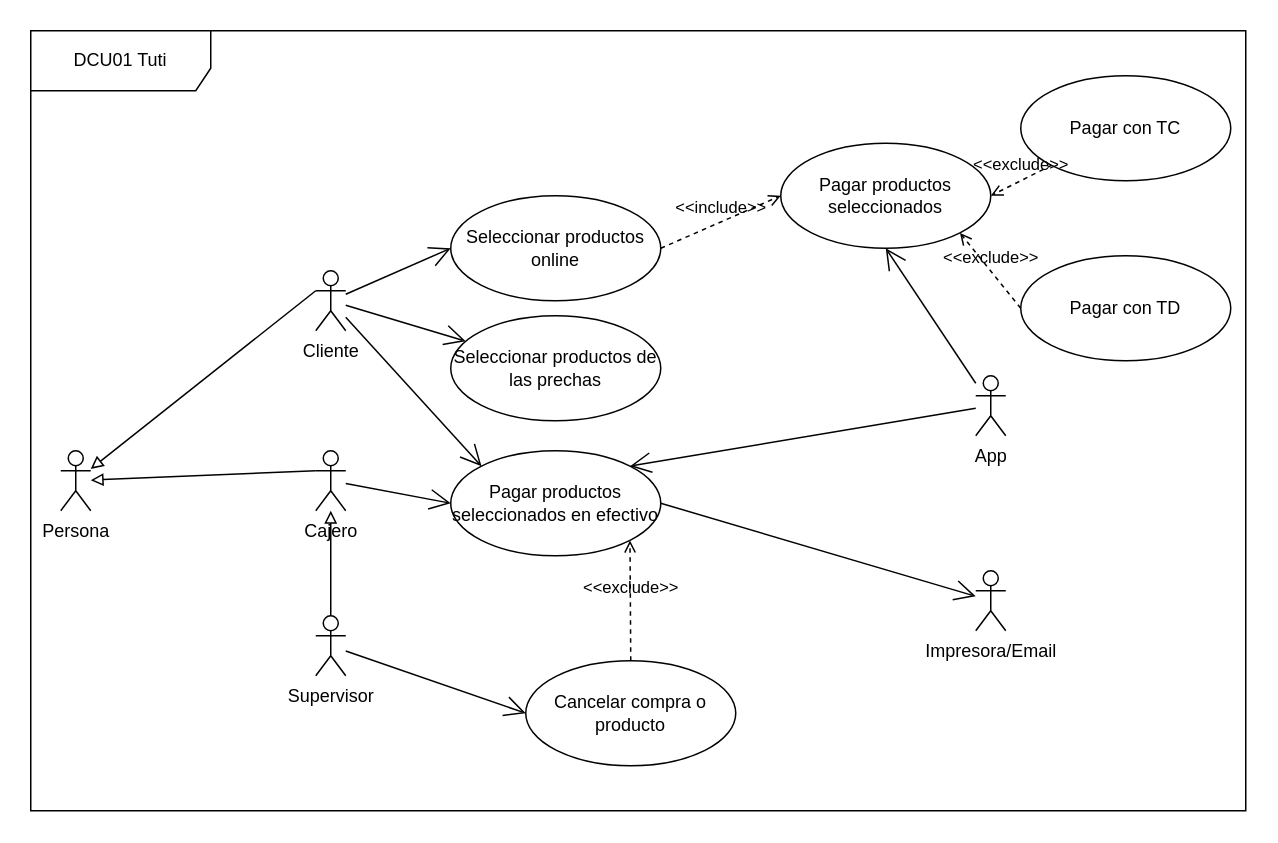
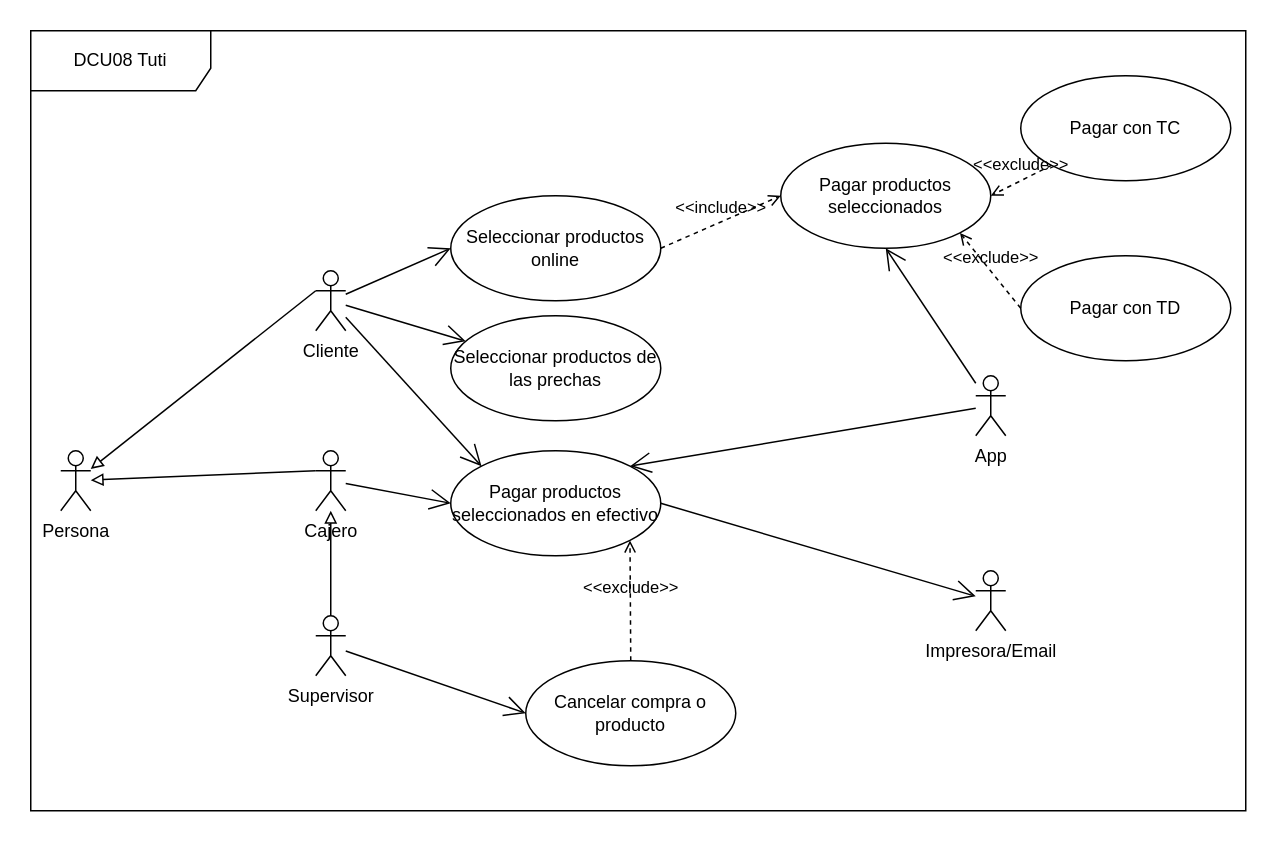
  <mxCell id="0" />
  <mxCell id="1" parent="0" />
  <mxCell id="2" style="edgeStyle=none;html=1;exitX=0;exitY=0.333;exitDx=0;exitDy=0;exitPerimeter=0;endArrow=block;endFill=0;" edge="1" parent="1" source="3" target="21"><mxGeometry relative="1" as="geometry" /></mxCell>
  <mxCell id="3" value="Cliente" style="shape=umlActor;verticalLabelPosition=bottom;verticalAlign=top;html=1;" vertex="1" parent="1"><mxGeometry x="210" y="180" width="20" height="40" as="geometry" /></mxCell>
  <mxCell id="4" style="edgeStyle=none;html=1;exitX=0;exitY=0.333;exitDx=0;exitDy=0;exitPerimeter=0;endArrow=block;endFill=0;" edge="1" parent="1" source="5" target="21"><mxGeometry relative="1" as="geometry" /></mxCell>
  <mxCell id="5" value="Cajero" style="shape=umlActor;verticalLabelPosition=bottom;verticalAlign=top;html=1;" vertex="1" parent="1"><mxGeometry x="210" y="300" width="20" height="40" as="geometry" /></mxCell>
  <mxCell id="6" style="edgeStyle=none;html=1;exitX=0.5;exitY=0;exitDx=0;exitDy=0;exitPerimeter=0;endArrow=block;endFill=0;" edge="1" parent="1" source="7" target="5"><mxGeometry relative="1" as="geometry" /></mxCell>
  <mxCell id="7" value="Supervisor" style="shape=umlActor;verticalLabelPosition=bottom;verticalAlign=top;html=1;" vertex="1" parent="1"><mxGeometry x="210" y="410" width="20" height="40" as="geometry" /></mxCell>
  <mxCell id="8" value="Seleccionar productos de las prechas" style="ellipse;whiteSpace=wrap;html=1;" vertex="1" parent="1"><mxGeometry x="300" y="210" width="140" height="70" as="geometry" /></mxCell>
  <mxCell id="9" value="Seleccionar productos online" style="ellipse;whiteSpace=wrap;html=1;" vertex="1" parent="1"><mxGeometry x="300" y="130" width="140" height="70" as="geometry" /></mxCell>
  <mxCell id="10" value="Pagar productos seleccionados en efectivo&lt;span style=&quot;color: rgba(0, 0, 0, 0); font-family: monospace; font-size: 0px; text-align: start;&quot;&gt;%3CmxGraphModel%3E%3Croot%3E%3CmxCell%20id%3D%220%22%2F%3E%3CmxCell%20id%3D%221%22%20parent%3D%220%22%2F%3E%3CmxCell%20id%3D%222%22%20value%3D%22Seleccionar%20productos%20de%20las%20prechas%22%20style%3D%22ellipse%3BwhiteSpace%3Dwrap%3Bhtml%3D1%3B%22%20vertex%3D%221%22%20parent%3D%221%22%3E%3CmxGeometry%20x%3D%22160%22%20y%3D%2290%22%20width%3D%22140%22%20height%3D%2270%22%20as%3D%22geometry%22%2F%3E%3C%2FmxCell%3E%3C%2Froot%3E%3C%2FmxGraphModel%3E&lt;/span&gt;" style="ellipse;whiteSpace=wrap;html=1;" vertex="1" parent="1"><mxGeometry x="300" y="300" width="140" height="70" as="geometry" /></mxCell>
  <mxCell id="11" value="Pagar productos seleccionados" style="ellipse;whiteSpace=wrap;html=1;" vertex="1" parent="1"><mxGeometry x="520" y="95" width="140" height="70" as="geometry" /></mxCell>
  <mxCell id="12" value="Pagar con TC" style="ellipse;whiteSpace=wrap;html=1;" vertex="1" parent="1"><mxGeometry x="680" y="50" width="140" height="70" as="geometry" /></mxCell>
  <mxCell id="13" value="Pagar con TD" style="ellipse;whiteSpace=wrap;html=1;" vertex="1" parent="1"><mxGeometry x="680" y="170" width="140" height="70" as="geometry" /></mxCell>
  <mxCell id="14" value="&amp;lt;&amp;lt;include&amp;gt;&amp;gt;" style="html=1;verticalAlign=bottom;labelBackgroundColor=none;endArrow=open;endFill=0;dashed=1;exitX=1;exitY=0.5;exitDx=0;exitDy=0;entryX=0;entryY=0.5;entryDx=0;entryDy=0;" edge="1" parent="1" source="9" target="11"><mxGeometry width="160" relative="1" as="geometry"><mxPoint x="470" y="150" as="sourcePoint" /><mxPoint x="630" y="150" as="targetPoint" /></mxGeometry></mxCell>
  <mxCell id="15" value="&amp;lt;&amp;lt;exclude&amp;gt;&amp;gt;" style="html=1;verticalAlign=bottom;labelBackgroundColor=none;endArrow=open;endFill=0;dashed=1;entryX=1;entryY=0.5;entryDx=0;entryDy=0;exitX=0;exitY=1;exitDx=0;exitDy=0;" edge="1" parent="1" source="12" target="11"><mxGeometry x="-0.021" y="-2" width="160" relative="1" as="geometry"><mxPoint x="470" y="150" as="sourcePoint" /><mxPoint x="630" y="150" as="targetPoint" /><mxPoint as="offset" /></mxGeometry></mxCell>
  <mxCell id="16" value="&amp;lt;&amp;lt;exclude&amp;gt;&amp;gt;" style="html=1;verticalAlign=bottom;labelBackgroundColor=none;endArrow=open;endFill=0;dashed=1;entryX=1;entryY=1;entryDx=0;entryDy=0;exitX=0;exitY=0.5;exitDx=0;exitDy=0;" edge="1" parent="1" source="13" target="11"><mxGeometry width="160" relative="1" as="geometry"><mxPoint x="550" y="300" as="sourcePoint" /><mxPoint x="710" y="300" as="targetPoint" /></mxGeometry></mxCell>
  <mxCell id="17" value="App" style="shape=umlActor;verticalLabelPosition=bottom;verticalAlign=top;html=1;" vertex="1" parent="1"><mxGeometry x="650" y="250" width="20" height="40" as="geometry" /></mxCell>
  <mxCell id="18" value="Impresora/Email" style="shape=umlActor;verticalLabelPosition=bottom;verticalAlign=top;html=1;" vertex="1" parent="1"><mxGeometry x="650" y="380" width="20" height="40" as="geometry" /></mxCell>
  <mxCell id="19" value="Cancelar compra o producto" style="ellipse;whiteSpace=wrap;html=1;" vertex="1" parent="1"><mxGeometry x="350" y="440" width="140" height="70" as="geometry" /></mxCell>
  <mxCell id="20" value="&amp;lt;&amp;lt;exclude&amp;gt;&amp;gt;" style="html=1;verticalAlign=bottom;labelBackgroundColor=none;endArrow=open;endFill=0;dashed=1;entryX=1;entryY=1;entryDx=0;entryDy=0;exitX=0.5;exitY=0;exitDx=0;exitDy=0;" edge="1" parent="1" source="19" target="10"><mxGeometry width="160" relative="1" as="geometry"><mxPoint x="730" y="210" as="sourcePoint" /><mxPoint x="649.497" y="164.749" as="targetPoint" /></mxGeometry></mxCell>
  <mxCell id="21" value="Persona" style="shape=umlActor;verticalLabelPosition=bottom;verticalAlign=top;html=1;" vertex="1" parent="1"><mxGeometry x="40" y="300" width="20" height="40" as="geometry" /></mxCell>
  <mxCell id="22" value="" style="endArrow=open;endFill=1;endSize=12;html=1;entryX=0;entryY=0.5;entryDx=0;entryDy=0;" edge="1" parent="1" source="3" target="9"><mxGeometry width="160" relative="1" as="geometry"><mxPoint x="240" y="190" as="sourcePoint" /><mxPoint x="280" y="250" as="targetPoint" /></mxGeometry></mxCell>
  <mxCell id="23" value="" style="endArrow=open;endFill=1;endSize=12;html=1;" edge="1" parent="1" source="3" target="8"><mxGeometry width="160" relative="1" as="geometry"><mxPoint x="240" y="210" as="sourcePoint" /><mxPoint x="280" y="250" as="targetPoint" /></mxGeometry></mxCell>
  <mxCell id="24" value="" style="endArrow=open;endFill=1;endSize=12;html=1;entryX=0;entryY=0;entryDx=0;entryDy=0;" edge="1" parent="1" source="3" target="10"><mxGeometry width="160" relative="1" as="geometry"><mxPoint x="240" y="250" as="sourcePoint" /><mxPoint x="280" y="250" as="targetPoint" /></mxGeometry></mxCell>
  <mxCell id="25" value="" style="endArrow=open;endFill=1;endSize=12;html=1;entryX=0;entryY=0.5;entryDx=0;entryDy=0;" edge="1" parent="1" source="5" target="10"><mxGeometry width="160" relative="1" as="geometry"><mxPoint x="250" y="350" as="sourcePoint" /><mxPoint x="280" y="350" as="targetPoint" /></mxGeometry></mxCell>
  <mxCell id="26" value="" style="endArrow=open;endFill=1;endSize=12;html=1;entryX=0;entryY=0.5;entryDx=0;entryDy=0;" edge="1" parent="1" source="7" target="19"><mxGeometry width="160" relative="1" as="geometry"><mxPoint x="250" y="350" as="sourcePoint" /><mxPoint x="410" y="350" as="targetPoint" /></mxGeometry></mxCell>
  <mxCell id="27" value="" style="endArrow=open;endFill=1;endSize=12;html=1;entryX=1;entryY=0;entryDx=0;entryDy=0;" edge="1" parent="1" source="17" target="10"><mxGeometry width="160" relative="1" as="geometry"><mxPoint x="440" y="350" as="sourcePoint" /><mxPoint x="600" y="350" as="targetPoint" /></mxGeometry></mxCell>
  <mxCell id="28" value="" style="endArrow=open;endFill=1;endSize=12;html=1;exitX=1;exitY=0.5;exitDx=0;exitDy=0;" edge="1" parent="1" source="10" target="18"><mxGeometry width="160" relative="1" as="geometry"><mxPoint x="440" y="350" as="sourcePoint" /><mxPoint x="600" y="350" as="targetPoint" /></mxGeometry></mxCell>
  <mxCell id="29" value="" style="endArrow=open;endFill=1;endSize=12;html=1;entryX=0.5;entryY=1;entryDx=0;entryDy=0;" edge="1" parent="1" source="17" target="11"><mxGeometry width="160" relative="1" as="geometry"><mxPoint x="440" y="250" as="sourcePoint" /><mxPoint x="600" y="250" as="targetPoint" /></mxGeometry></mxCell>
- <mxCell id="30" value="DCU01 Tuti" style="shape=umlFrame;whiteSpace=wrap;html=1;width=120;height=40;" vertex="1" parent="1"><mxGeometry x="20" y="20" width="810" height="520" as="geometry" /></mxCell>
+ <mxCell id="30" value="DCU08 Tuti" style="shape=umlFrame;whiteSpace=wrap;html=1;width=120;height=40;" vertex="1" parent="1"><mxGeometry x="20" y="20" width="810" height="520" as="geometry" /></mxCell>
